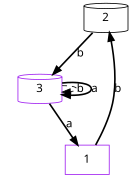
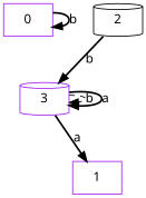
  digraph {
    fontname="Noto Sans"
    node [color=purple fontname="Noto Sans" shape=box]
    edge [fontname="Noto Sans" style=bold]
+   0
    2 [color=black shape=cylinder]
    1
    3 [shape=cylinder]
+   0 -> 0 [label=b]
    2 -> 3 [label=b]
-   1 -> 2 [label=b]
    3 -> 1 [label=a]
    3 -> 3 [label=b style=dashed]
    3 -> 3 [label=a]
  }
